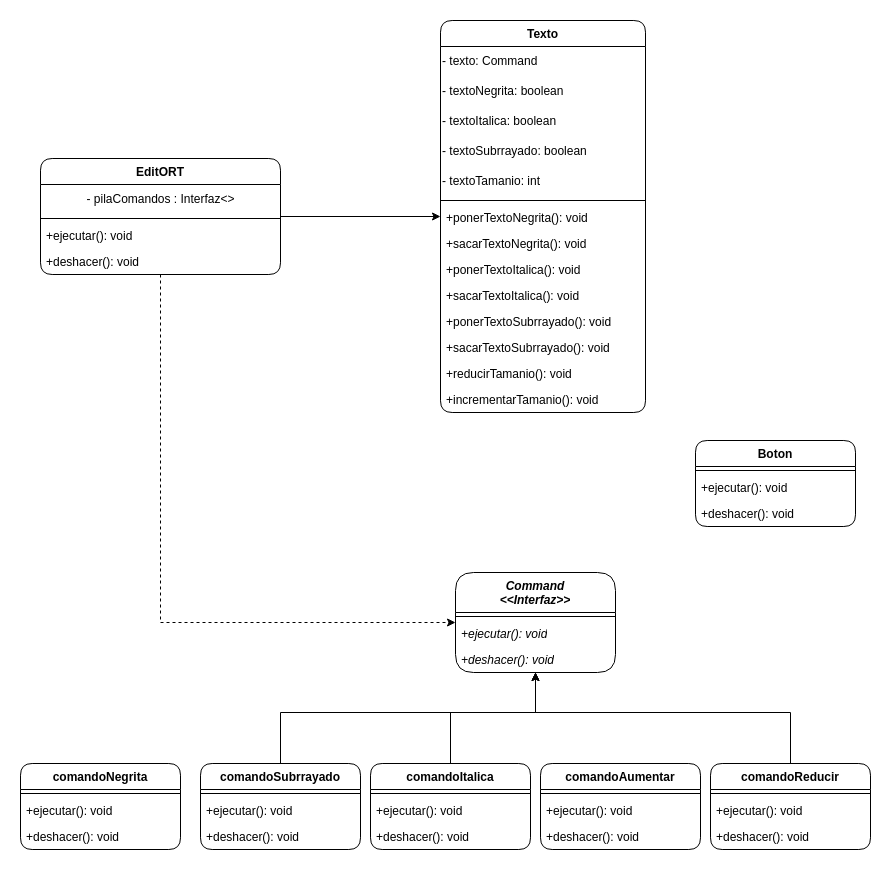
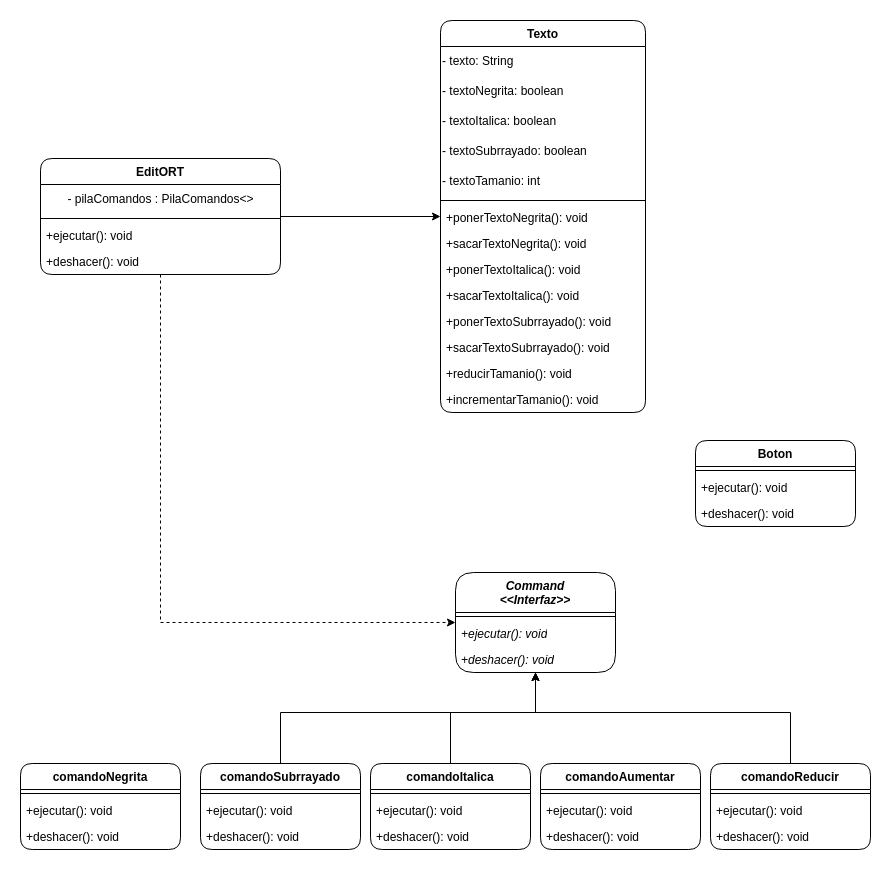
  <mxCell id="0" />
  <mxCell id="1" parent="0" />
  <mxCell id="2" style="edgeStyle=orthogonalEdgeStyle;rounded=0;orthogonalLoop=1;jettySize=auto;html=1;" edge="1" parent="1" source="4" target="40"><mxGeometry relative="1" as="geometry" /></mxCell>
  <mxCell id="3" style="edgeStyle=orthogonalEdgeStyle;rounded=0;orthogonalLoop=1;jettySize=auto;html=1;dashed=1;" edge="1" parent="1" source="4" target="9"><mxGeometry relative="1" as="geometry"><Array as="points"><mxPoint x="160" y="622" /></Array></mxGeometry></mxCell>
  <mxCell id="4" value="EditORT" style="swimlane;fontStyle=1;align=center;verticalAlign=top;childLayout=stackLayout;horizontal=1;startSize=26;horizontalStack=0;resizeParent=1;resizeParentMax=0;resizeLast=0;collapsible=1;marginBottom=0;whiteSpace=wrap;html=1;rounded=1;" vertex="1" parent="1"><mxGeometry x="40" y="158" width="240" height="116" as="geometry" /></mxCell>
- <mxCell id="5" value="- pilaComandos : Interfaz&amp;lt;&amp;gt;" style="text;html=1;align=center;verticalAlign=middle;resizable=0;points=[];autosize=1;strokeColor=none;fillColor=none;" vertex="1" parent="4"><mxGeometry y="26" width="240" height="30" as="geometry" /></mxCell>
+ <mxCell id="5" value="- pilaComandos : PilaComandos&amp;lt;&amp;gt;" style="text;html=1;align=center;verticalAlign=middle;resizable=0;points=[];autosize=1;strokeColor=none;fillColor=none;" vertex="1" parent="4"><mxGeometry y="26" width="240" height="30" as="geometry" /></mxCell>
  <mxCell id="6" value="" style="line;strokeWidth=1;fillColor=none;align=left;verticalAlign=middle;spacingTop=-1;spacingLeft=3;spacingRight=3;rotatable=0;labelPosition=right;points=[];portConstraint=eastwest;strokeColor=inherit;" vertex="1" parent="4"><mxGeometry y="56" width="240" height="8" as="geometry" /></mxCell>
  <mxCell id="7" value="+ejecutar(): void" style="text;strokeColor=none;fillColor=none;align=left;verticalAlign=top;spacingLeft=4;spacingRight=4;overflow=hidden;rotatable=0;points=[[0,0.5],[1,0.5]];portConstraint=eastwest;whiteSpace=wrap;html=1;" vertex="1" parent="4"><mxGeometry y="64" width="240" height="26" as="geometry" /></mxCell>
  <mxCell id="8" value="+deshacer(): void" style="text;strokeColor=none;fillColor=none;align=left;verticalAlign=top;spacingLeft=4;spacingRight=4;overflow=hidden;rotatable=0;points=[[0,0.5],[1,0.5]];portConstraint=eastwest;whiteSpace=wrap;html=1;fontStyle=0" vertex="1" parent="4"><mxGeometry y="90" width="240" height="26" as="geometry" /></mxCell>
  <mxCell id="9" value="Command&lt;br&gt;&amp;lt;&amp;lt;Interfaz&amp;gt;&amp;gt;" style="swimlane;fontStyle=3;align=center;verticalAlign=top;childLayout=stackLayout;horizontal=1;startSize=40;horizontalStack=0;resizeParent=1;resizeParentMax=0;resizeLast=0;collapsible=1;marginBottom=0;whiteSpace=wrap;html=1;rounded=1;" vertex="1" parent="1"><mxGeometry x="455" y="572" width="160" height="100" as="geometry" /></mxCell>
  <mxCell id="10" value="" style="line;strokeWidth=1;fillColor=none;align=left;verticalAlign=middle;spacingTop=-1;spacingLeft=3;spacingRight=3;rotatable=0;labelPosition=right;points=[];portConstraint=eastwest;strokeColor=inherit;" vertex="1" parent="9"><mxGeometry y="40" width="160" height="8" as="geometry" /></mxCell>
  <mxCell id="11" value="+ejecutar(): void" style="text;strokeColor=none;fillColor=none;align=left;verticalAlign=top;spacingLeft=4;spacingRight=4;overflow=hidden;rotatable=0;points=[[0,0.5],[1,0.5]];portConstraint=eastwest;whiteSpace=wrap;html=1;fontStyle=2" vertex="1" parent="9"><mxGeometry y="48" width="160" height="26" as="geometry" /></mxCell>
  <mxCell id="12" value="+deshacer(): void" style="text;strokeColor=none;fillColor=none;align=left;verticalAlign=top;spacingLeft=4;spacingRight=4;overflow=hidden;rotatable=0;points=[[0,0.5],[1,0.5]];portConstraint=eastwest;whiteSpace=wrap;html=1;fontStyle=2" vertex="1" parent="9"><mxGeometry y="74" width="160" height="26" as="geometry" /></mxCell>
  <mxCell id="13" value="comandoNegrita" style="swimlane;fontStyle=1;align=center;verticalAlign=top;childLayout=stackLayout;horizontal=1;startSize=26;horizontalStack=0;resizeParent=1;resizeParentMax=0;resizeLast=0;collapsible=1;marginBottom=0;whiteSpace=wrap;html=1;rounded=1;" vertex="1" parent="1"><mxGeometry x="20" y="763" width="160" height="86" as="geometry" /></mxCell>
  <mxCell id="14" value="" style="line;strokeWidth=1;fillColor=none;align=left;verticalAlign=middle;spacingTop=-1;spacingLeft=3;spacingRight=3;rotatable=0;labelPosition=right;points=[];portConstraint=eastwest;strokeColor=inherit;" vertex="1" parent="13"><mxGeometry y="26" width="160" height="8" as="geometry" /></mxCell>
  <mxCell id="15" value="+ejecutar(): void" style="text;strokeColor=none;fillColor=none;align=left;verticalAlign=top;spacingLeft=4;spacingRight=4;overflow=hidden;rotatable=0;points=[[0,0.5],[1,0.5]];portConstraint=eastwest;whiteSpace=wrap;html=1;" vertex="1" parent="13"><mxGeometry y="34" width="160" height="26" as="geometry" /></mxCell>
  <mxCell id="16" value="+deshacer(): void" style="text;strokeColor=none;fillColor=none;align=left;verticalAlign=top;spacingLeft=4;spacingRight=4;overflow=hidden;rotatable=0;points=[[0,0.5],[1,0.5]];portConstraint=eastwest;whiteSpace=wrap;html=1;fontStyle=0" vertex="1" parent="13"><mxGeometry y="60" width="160" height="26" as="geometry" /></mxCell>
  <mxCell id="17" style="edgeStyle=orthogonalEdgeStyle;rounded=0;orthogonalLoop=1;jettySize=auto;html=1;" edge="1" parent="1" source="18" target="9"><mxGeometry relative="1" as="geometry"><Array as="points"><mxPoint x="280" y="712" /><mxPoint x="535" y="712" /></Array></mxGeometry></mxCell>
  <mxCell id="18" value="comandoSubrrayado" style="swimlane;fontStyle=1;align=center;verticalAlign=top;childLayout=stackLayout;horizontal=1;startSize=26;horizontalStack=0;resizeParent=1;resizeParentMax=0;resizeLast=0;collapsible=1;marginBottom=0;whiteSpace=wrap;html=1;rounded=1;" vertex="1" parent="1"><mxGeometry x="200" y="763" width="160" height="86" as="geometry" /></mxCell>
  <mxCell id="19" value="" style="line;strokeWidth=1;fillColor=none;align=left;verticalAlign=middle;spacingTop=-1;spacingLeft=3;spacingRight=3;rotatable=0;labelPosition=right;points=[];portConstraint=eastwest;strokeColor=inherit;" vertex="1" parent="18"><mxGeometry y="26" width="160" height="8" as="geometry" /></mxCell>
  <mxCell id="20" value="+ejecutar(): void" style="text;strokeColor=none;fillColor=none;align=left;verticalAlign=top;spacingLeft=4;spacingRight=4;overflow=hidden;rotatable=0;points=[[0,0.5],[1,0.5]];portConstraint=eastwest;whiteSpace=wrap;html=1;" vertex="1" parent="18"><mxGeometry y="34" width="160" height="26" as="geometry" /></mxCell>
  <mxCell id="21" value="+deshacer(): void" style="text;strokeColor=none;fillColor=none;align=left;verticalAlign=top;spacingLeft=4;spacingRight=4;overflow=hidden;rotatable=0;points=[[0,0.5],[1,0.5]];portConstraint=eastwest;whiteSpace=wrap;html=1;fontStyle=0" vertex="1" parent="18"><mxGeometry y="60" width="160" height="26" as="geometry" /></mxCell>
  <mxCell id="22" style="edgeStyle=orthogonalEdgeStyle;rounded=0;orthogonalLoop=1;jettySize=auto;html=1;" edge="1" parent="1" source="23" target="9"><mxGeometry relative="1" as="geometry"><Array as="points"><mxPoint x="450" y="712" /><mxPoint x="535" y="712" /></Array></mxGeometry></mxCell>
  <mxCell id="23" value="comandoItalica" style="swimlane;fontStyle=1;align=center;verticalAlign=top;childLayout=stackLayout;horizontal=1;startSize=26;horizontalStack=0;resizeParent=1;resizeParentMax=0;resizeLast=0;collapsible=1;marginBottom=0;whiteSpace=wrap;html=1;rounded=1;" vertex="1" parent="1"><mxGeometry x="370" y="763" width="160" height="86" as="geometry" /></mxCell>
  <mxCell id="24" value="" style="line;strokeWidth=1;fillColor=none;align=left;verticalAlign=middle;spacingTop=-1;spacingLeft=3;spacingRight=3;rotatable=0;labelPosition=right;points=[];portConstraint=eastwest;strokeColor=inherit;" vertex="1" parent="23"><mxGeometry y="26" width="160" height="8" as="geometry" /></mxCell>
  <mxCell id="25" value="+ejecutar(): void" style="text;strokeColor=none;fillColor=none;align=left;verticalAlign=top;spacingLeft=4;spacingRight=4;overflow=hidden;rotatable=0;points=[[0,0.5],[1,0.5]];portConstraint=eastwest;whiteSpace=wrap;html=1;" vertex="1" parent="23"><mxGeometry y="34" width="160" height="26" as="geometry" /></mxCell>
  <mxCell id="26" value="+deshacer(): void" style="text;strokeColor=none;fillColor=none;align=left;verticalAlign=top;spacingLeft=4;spacingRight=4;overflow=hidden;rotatable=0;points=[[0,0.5],[1,0.5]];portConstraint=eastwest;whiteSpace=wrap;html=1;fontStyle=0" vertex="1" parent="23"><mxGeometry y="60" width="160" height="26" as="geometry" /></mxCell>
  <mxCell id="27" value="comandoAumentar" style="swimlane;fontStyle=1;align=center;verticalAlign=top;childLayout=stackLayout;horizontal=1;startSize=26;horizontalStack=0;resizeParent=1;resizeParentMax=0;resizeLast=0;collapsible=1;marginBottom=0;whiteSpace=wrap;html=1;rounded=1;" vertex="1" parent="1"><mxGeometry x="540" y="763" width="160" height="86" as="geometry" /></mxCell>
  <mxCell id="28" value="" style="line;strokeWidth=1;fillColor=none;align=left;verticalAlign=middle;spacingTop=-1;spacingLeft=3;spacingRight=3;rotatable=0;labelPosition=right;points=[];portConstraint=eastwest;strokeColor=inherit;" vertex="1" parent="27"><mxGeometry y="26" width="160" height="8" as="geometry" /></mxCell>
  <mxCell id="29" value="+ejecutar(): void" style="text;strokeColor=none;fillColor=none;align=left;verticalAlign=top;spacingLeft=4;spacingRight=4;overflow=hidden;rotatable=0;points=[[0,0.5],[1,0.5]];portConstraint=eastwest;whiteSpace=wrap;html=1;" vertex="1" parent="27"><mxGeometry y="34" width="160" height="26" as="geometry" /></mxCell>
  <mxCell id="30" value="+deshacer(): void" style="text;strokeColor=none;fillColor=none;align=left;verticalAlign=top;spacingLeft=4;spacingRight=4;overflow=hidden;rotatable=0;points=[[0,0.5],[1,0.5]];portConstraint=eastwest;whiteSpace=wrap;html=1;fontStyle=0" vertex="1" parent="27"><mxGeometry y="60" width="160" height="26" as="geometry" /></mxCell>
  <mxCell id="31" style="edgeStyle=orthogonalEdgeStyle;rounded=0;orthogonalLoop=1;jettySize=auto;html=1;" edge="1" parent="1" source="32" target="9"><mxGeometry relative="1" as="geometry"><Array as="points"><mxPoint x="790" y="712" /><mxPoint x="535" y="712" /></Array></mxGeometry></mxCell>
  <mxCell id="32" value="comandoReducir" style="swimlane;fontStyle=1;align=center;verticalAlign=top;childLayout=stackLayout;horizontal=1;startSize=26;horizontalStack=0;resizeParent=1;resizeParentMax=0;resizeLast=0;collapsible=1;marginBottom=0;whiteSpace=wrap;html=1;rounded=1;" vertex="1" parent="1"><mxGeometry x="710" y="763" width="160" height="86" as="geometry" /></mxCell>
  <mxCell id="33" value="" style="line;strokeWidth=1;fillColor=none;align=left;verticalAlign=middle;spacingTop=-1;spacingLeft=3;spacingRight=3;rotatable=0;labelPosition=right;points=[];portConstraint=eastwest;strokeColor=inherit;" vertex="1" parent="32"><mxGeometry y="26" width="160" height="8" as="geometry" /></mxCell>
  <mxCell id="34" value="+ejecutar(): void" style="text;strokeColor=none;fillColor=none;align=left;verticalAlign=top;spacingLeft=4;spacingRight=4;overflow=hidden;rotatable=0;points=[[0,0.5],[1,0.5]];portConstraint=eastwest;whiteSpace=wrap;html=1;" vertex="1" parent="32"><mxGeometry y="34" width="160" height="26" as="geometry" /></mxCell>
  <mxCell id="35" value="+deshacer(): void" style="text;strokeColor=none;fillColor=none;align=left;verticalAlign=top;spacingLeft=4;spacingRight=4;overflow=hidden;rotatable=0;points=[[0,0.5],[1,0.5]];portConstraint=eastwest;whiteSpace=wrap;html=1;fontStyle=0" vertex="1" parent="32"><mxGeometry y="60" width="160" height="26" as="geometry" /></mxCell>
  <mxCell id="36" value="Boton" style="swimlane;fontStyle=1;align=center;verticalAlign=top;childLayout=stackLayout;horizontal=1;startSize=26;horizontalStack=0;resizeParent=1;resizeParentMax=0;resizeLast=0;collapsible=1;marginBottom=0;whiteSpace=wrap;html=1;rounded=1;" vertex="1" parent="1"><mxGeometry x="695" y="440" width="160" height="86" as="geometry" /></mxCell>
  <mxCell id="37" value="" style="line;strokeWidth=1;fillColor=none;align=left;verticalAlign=middle;spacingTop=-1;spacingLeft=3;spacingRight=3;rotatable=0;labelPosition=right;points=[];portConstraint=eastwest;strokeColor=inherit;" vertex="1" parent="36"><mxGeometry y="26" width="160" height="8" as="geometry" /></mxCell>
  <mxCell id="38" value="+ejecutar(): void" style="text;strokeColor=none;fillColor=none;align=left;verticalAlign=top;spacingLeft=4;spacingRight=4;overflow=hidden;rotatable=0;points=[[0,0.5],[1,0.5]];portConstraint=eastwest;whiteSpace=wrap;html=1;" vertex="1" parent="36"><mxGeometry y="34" width="160" height="26" as="geometry" /></mxCell>
  <mxCell id="39" value="+deshacer(): void" style="text;strokeColor=none;fillColor=none;align=left;verticalAlign=top;spacingLeft=4;spacingRight=4;overflow=hidden;rotatable=0;points=[[0,0.5],[1,0.5]];portConstraint=eastwest;whiteSpace=wrap;html=1;fontStyle=0" vertex="1" parent="36"><mxGeometry y="60" width="160" height="26" as="geometry" /></mxCell>
  <mxCell id="40" value="Texto" style="swimlane;fontStyle=1;align=center;verticalAlign=top;childLayout=stackLayout;horizontal=1;startSize=26;horizontalStack=0;resizeParent=1;resizeParentMax=0;resizeLast=0;collapsible=1;marginBottom=0;whiteSpace=wrap;html=1;rounded=1;" vertex="1" parent="1"><mxGeometry x="440" y="20" width="205" height="392" as="geometry" /></mxCell>
- <mxCell id="41" value="- texto: Command" style="text;html=1;align=left;verticalAlign=middle;resizable=0;points=[];autosize=1;strokeColor=none;fillColor=none;" vertex="1" parent="40"><mxGeometry y="26" width="205" height="30" as="geometry" /></mxCell>
+ <mxCell id="41" value="- texto: String" style="text;html=1;align=left;verticalAlign=middle;resizable=0;points=[];autosize=1;strokeColor=none;fillColor=none;" vertex="1" parent="40"><mxGeometry y="26" width="205" height="30" as="geometry" /></mxCell>
  <mxCell id="42" value="- textoNegrita: boolean" style="text;html=1;align=left;verticalAlign=middle;resizable=0;points=[];autosize=1;strokeColor=none;fillColor=none;" vertex="1" parent="40"><mxGeometry y="56" width="205" height="30" as="geometry" /></mxCell>
  <mxCell id="43" value="- textoItalica: boolean" style="text;html=1;align=left;verticalAlign=middle;resizable=0;points=[];autosize=1;strokeColor=none;fillColor=none;" vertex="1" parent="40"><mxGeometry y="86" width="205" height="30" as="geometry" /></mxCell>
  <mxCell id="44" value="- textoSubrrayado: boolean" style="text;html=1;align=left;verticalAlign=middle;resizable=0;points=[];autosize=1;strokeColor=none;fillColor=none;" vertex="1" parent="40"><mxGeometry y="116" width="205" height="30" as="geometry" /></mxCell>
  <mxCell id="45" value="- textoTamanio: int" style="text;html=1;align=left;verticalAlign=middle;resizable=0;points=[];autosize=1;strokeColor=none;fillColor=none;" vertex="1" parent="40"><mxGeometry y="146" width="205" height="30" as="geometry" /></mxCell>
  <mxCell id="46" value="" style="line;strokeWidth=1;fillColor=none;align=left;verticalAlign=middle;spacingTop=-1;spacingLeft=3;spacingRight=3;rotatable=0;labelPosition=right;points=[];portConstraint=eastwest;strokeColor=inherit;" vertex="1" parent="40"><mxGeometry y="176" width="205" height="8" as="geometry" /></mxCell>
  <mxCell id="47" value="+ponerTextoNegrita(): void" style="text;strokeColor=none;fillColor=none;align=left;verticalAlign=top;spacingLeft=4;spacingRight=4;overflow=hidden;rotatable=0;points=[[0,0.5],[1,0.5]];portConstraint=eastwest;whiteSpace=wrap;html=1;" vertex="1" parent="40"><mxGeometry y="184" width="205" height="26" as="geometry" /></mxCell>
  <mxCell id="48" value="+sacarTextoNegrita(): void" style="text;strokeColor=none;fillColor=none;align=left;verticalAlign=top;spacingLeft=4;spacingRight=4;overflow=hidden;rotatable=0;points=[[0,0.5],[1,0.5]];portConstraint=eastwest;whiteSpace=wrap;html=1;" vertex="1" parent="40"><mxGeometry y="210" width="205" height="26" as="geometry" /></mxCell>
  <mxCell id="49" value="+ponerTextoItalica(): void" style="text;strokeColor=none;fillColor=none;align=left;verticalAlign=top;spacingLeft=4;spacingRight=4;overflow=hidden;rotatable=0;points=[[0,0.5],[1,0.5]];portConstraint=eastwest;whiteSpace=wrap;html=1;" vertex="1" parent="40"><mxGeometry y="236" width="205" height="26" as="geometry" /></mxCell>
  <mxCell id="50" value="+sacarTextoItalica(): void" style="text;strokeColor=none;fillColor=none;align=left;verticalAlign=top;spacingLeft=4;spacingRight=4;overflow=hidden;rotatable=0;points=[[0,0.5],[1,0.5]];portConstraint=eastwest;whiteSpace=wrap;html=1;" vertex="1" parent="40"><mxGeometry y="262" width="205" height="26" as="geometry" /></mxCell>
  <mxCell id="51" value="+ponerTextoSubrrayado(): void" style="text;strokeColor=none;fillColor=none;align=left;verticalAlign=top;spacingLeft=4;spacingRight=4;overflow=hidden;rotatable=0;points=[[0,0.5],[1,0.5]];portConstraint=eastwest;whiteSpace=wrap;html=1;" vertex="1" parent="40"><mxGeometry y="288" width="205" height="26" as="geometry" /></mxCell>
  <mxCell id="52" value="+sacarTextoSubrrayado(): void" style="text;strokeColor=none;fillColor=none;align=left;verticalAlign=top;spacingLeft=4;spacingRight=4;overflow=hidden;rotatable=0;points=[[0,0.5],[1,0.5]];portConstraint=eastwest;whiteSpace=wrap;html=1;" vertex="1" parent="40"><mxGeometry y="314" width="205" height="26" as="geometry" /></mxCell>
  <mxCell id="53" value="+reducirTamanio(): void" style="text;strokeColor=none;fillColor=none;align=left;verticalAlign=top;spacingLeft=4;spacingRight=4;overflow=hidden;rotatable=0;points=[[0,0.5],[1,0.5]];portConstraint=eastwest;whiteSpace=wrap;html=1;" vertex="1" parent="40"><mxGeometry y="340" width="205" height="26" as="geometry" /></mxCell>
  <mxCell id="54" value="+incrementarTamanio(): void" style="text;strokeColor=none;fillColor=none;align=left;verticalAlign=top;spacingLeft=4;spacingRight=4;overflow=hidden;rotatable=0;points=[[0,0.5],[1,0.5]];portConstraint=eastwest;whiteSpace=wrap;html=1;" vertex="1" parent="40"><mxGeometry y="366" width="205" height="26" as="geometry" /></mxCell>
